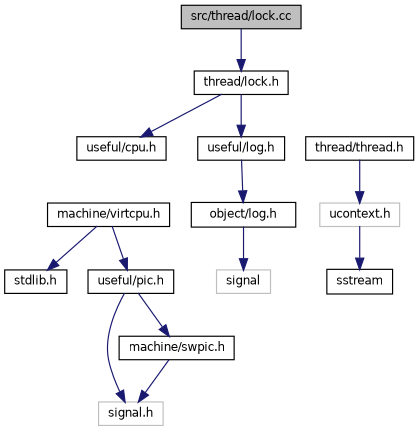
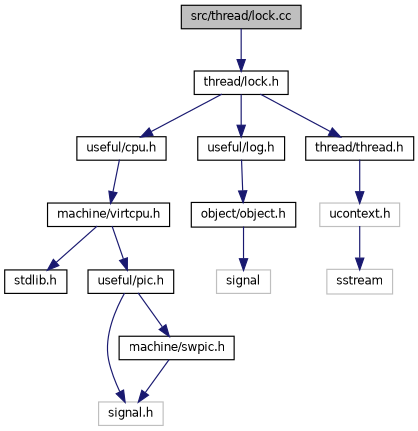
  digraph {
    node [color=black fontname=Helvetica fontsize=10 shape=record]
    edge [color=midnightblue fontname=Helvetica fontsize=10 labelfontname=Helvetica labelfontsize=10 style=solid]
    n1 [fillcolor=grey75 fontcolor=black height=0.2 label="src/thread/lock.cc" style=filled width=0.4]
    n2 [height=0.2 label="thread/lock.h" width=0.4]
    n3 [height=0.2 label="useful/cpu.h" width=0.4]
    n4 [height=0.2 label="useful/log.h" width=0.4]
    n5 [height=0.2 label="thread/thread.h" width=0.4]
    n6 [height=0.2 label="machine/virtcpu.h" width=0.4]
-   n7 [height=0.2 label="object/log.h" width=0.4]
+   n7 [height=0.2 label="object/object.h" width=0.4]
    n8 [color=grey75 height=0.2 label="ucontext.h" width=0.4]
    n9 [height=0.2 label="stdlib.h" width=0.4]
    n10 [height=0.2 label="useful/pic.h" width=0.4]
    n11 [color=grey75 height=0.2 label="signal.h" width=0.4]
    n12 [height=0.2 label="machine/swpic.h" width=0.4]
    n13 [color=grey75 height=0.2 label=signal width=0.4]
-   n14 [height=0.2 label=sstream width=0.4]
+   n14 [color=grey75 height=0.2 label=sstream width=0.4]
    n1 -> n2
    n2 -> n3
    n2 -> n4
+   n2 -> n5
+   n3 -> n6
    n4 -> n7
    n5 -> n8
    n6 -> n9
    n6 -> n10
    n7 -> n13
    n8 -> n14
    n10 -> n11
    n10 -> n12
    n12 -> n11
  }
